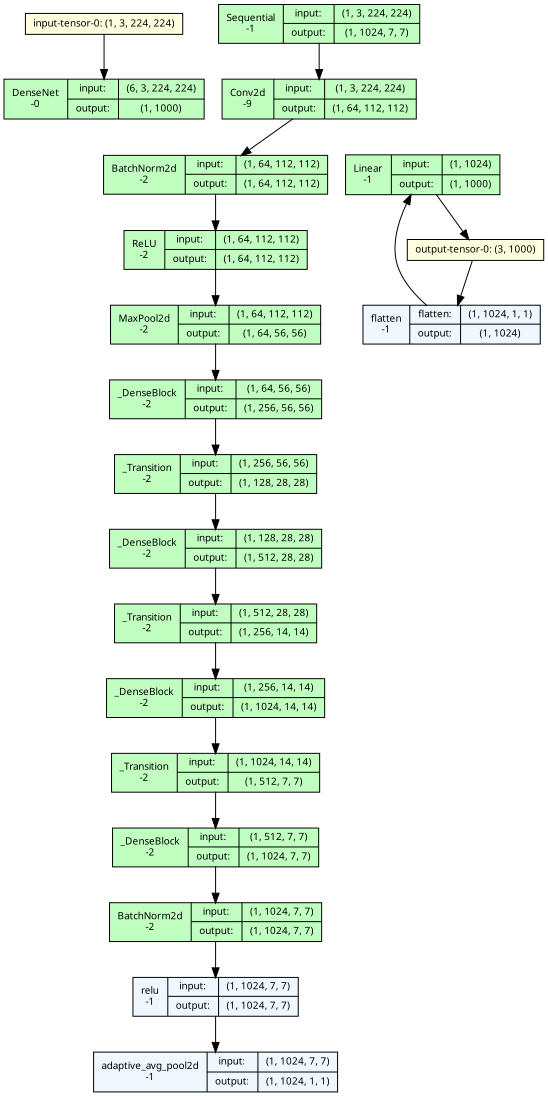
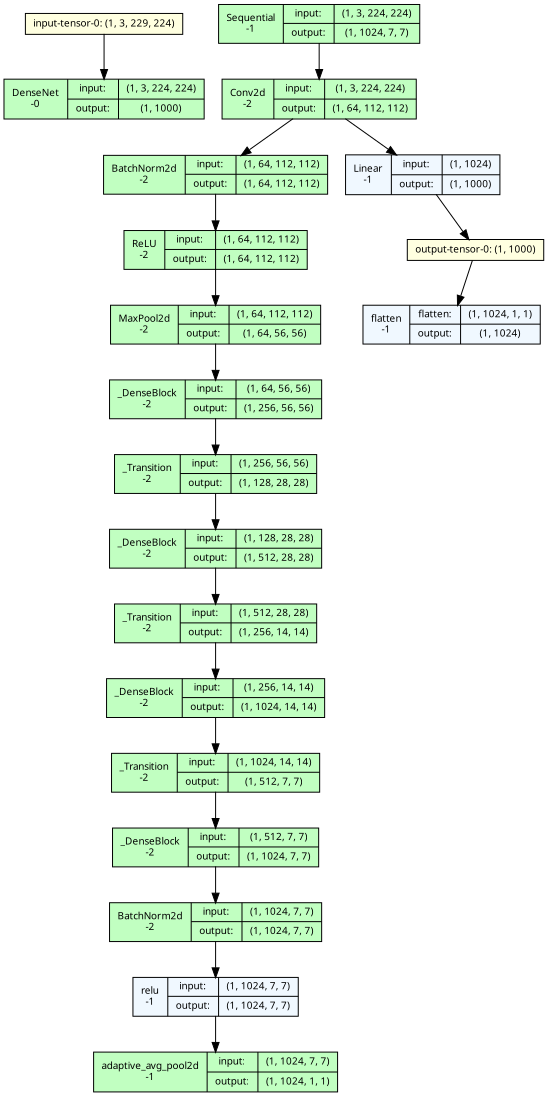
  strict digraph {
    ordering=in
    node [align=left fillcolor=darkseagreen1 fontname="Linux libertine" fontsize=10 ranksep=0.1 shape=record style=filled]
    edge [fontsize=10]
-   n1 [fillcolor=lightyellow height=0.2 label="input-tensor-0: (1, 3, 224, 224)"]
-   n2 [height=0.2 label="DenseNet\n-0|{input:|output:}|{(6, 3, 224, 224)|(1, 1000)}"]
+   n1 [fillcolor=lightyellow height=0.2 label="input-tensor-0: (1, 3, 229, 224)"]
+   n2 [height=0.2 label="DenseNet\n-0|{input:|output:}|{(1, 3, 224, 224)|(1, 1000)}"]
    n3 [height=0.2 label="Sequential\n-1|{input:|output:}|{(1, 3, 224, 224)|(1, 1024, 7, 7)}"]
-   n4 [height=0.2 label="Conv2d\n-9|{input:|output:}|{(1, 3, 224, 224)|(1, 64, 112, 112)}"]
+   n4 [height=0.2 label="Conv2d\n-2|{input:|output:}|{(1, 3, 224, 224)|(1, 64, 112, 112)}"]
    n5 [height=0.2 label="BatchNorm2d\n-2|{input:|output:}|{(1, 64, 112, 112)|(1, 64, 112, 112)}"]
    n6 [height=0.2 label="ReLU\n-2|{input:|output:}|{(1, 64, 112, 112)|(1, 64, 112, 112)}"]
    n7 [height=0.2 label="MaxPool2d\n-2|{input:|output:}|{(1, 64, 112, 112)|(1, 64, 56, 56)}"]
    n8 [height=0.2 label="_DenseBlock\n-2|{input:|output:}|{(1, 64, 56, 56)|(1, 256, 56, 56)}"]
    n9 [height=0.2 label="_Transition\n-2|{input:|output:}|{(1, 256, 56, 56)|(1, 128, 28, 28)}"]
    n10 [height=0.2 label="_DenseBlock\n-2|{input:|output:}|{(1, 128, 28, 28)|(1, 512, 28, 28)}"]
    n11 [height=0.2 label="_Transition\n-2|{input:|output:}|{(1, 512, 28, 28)|(1, 256, 14, 14)}"]
    n12 [height=0.2 label="_DenseBlock\n-2|{input:|output:}|{(1, 256, 14, 14)|(1, 1024, 14, 14)}"]
    n13 [height=0.2 label="_Transition\n-2|{input:|output:}|{(1, 1024, 14, 14)|(1, 512, 7, 7)}"]
    n14 [height=0.2 label="_DenseBlock\n-2|{input:|output:}|{(1, 512, 7, 7)|(1, 1024, 7, 7)}"]
    n15 [height=0.2 label="BatchNorm2d\n-2|{input:|output:}|{(1, 1024, 7, 7)|(1, 1024, 7, 7)}"]
    n16 [fillcolor=aliceblue height=0.2 label="relu\n-1|{input:|output:}|{(1, 1024, 7, 7)|(1, 1024, 7, 7)}"]
-   n17 [fillcolor=aliceblue height=0.2 label="adaptive_avg_pool2d\n-1|{input:|output:}|{(1, 1024, 7, 7)|(1, 1024, 1, 1)}"]
+   n17 [height=0.2 label="adaptive_avg_pool2d\n-1|{input:|output:}|{(1, 1024, 7, 7)|(1, 1024, 1, 1)}"]
    n18 [fillcolor=aliceblue height=0.2 label="flatten\n-1|{flatten:|output:}|{(1, 1024, 1, 1)|(1, 1024)}"]
-   n19 [height=0.2 label="Linear\n-1|{input:|output:}|{(1, 1024)|(1, 1000)}"]
-   n20 [fillcolor=lightyellow height=0.2 label="output-tensor-0: (3, 1000)"]
+   n19 [fillcolor=aliceblue height=0.2 label="Linear\n-1|{input:|output:}|{(1, 1024)|(1, 1000)}"]
+   n20 [fillcolor=lightyellow height=0.2 label="output-tensor-0: (1, 1000)"]
    n1 -> n2
    n3 -> n4
    n4 -> n5
    n5 -> n6
    n6 -> n7
    n7 -> n8
    n8 -> n9
    n9 -> n10
    n10 -> n11
    n11 -> n12
    n12 -> n13
    n13 -> n14
    n14 -> n15
    n15 -> n16
    n16 -> n17
-   n18 -> n19
+   n4 -> n19
    n19 -> n20
    n20 -> n18
  }
